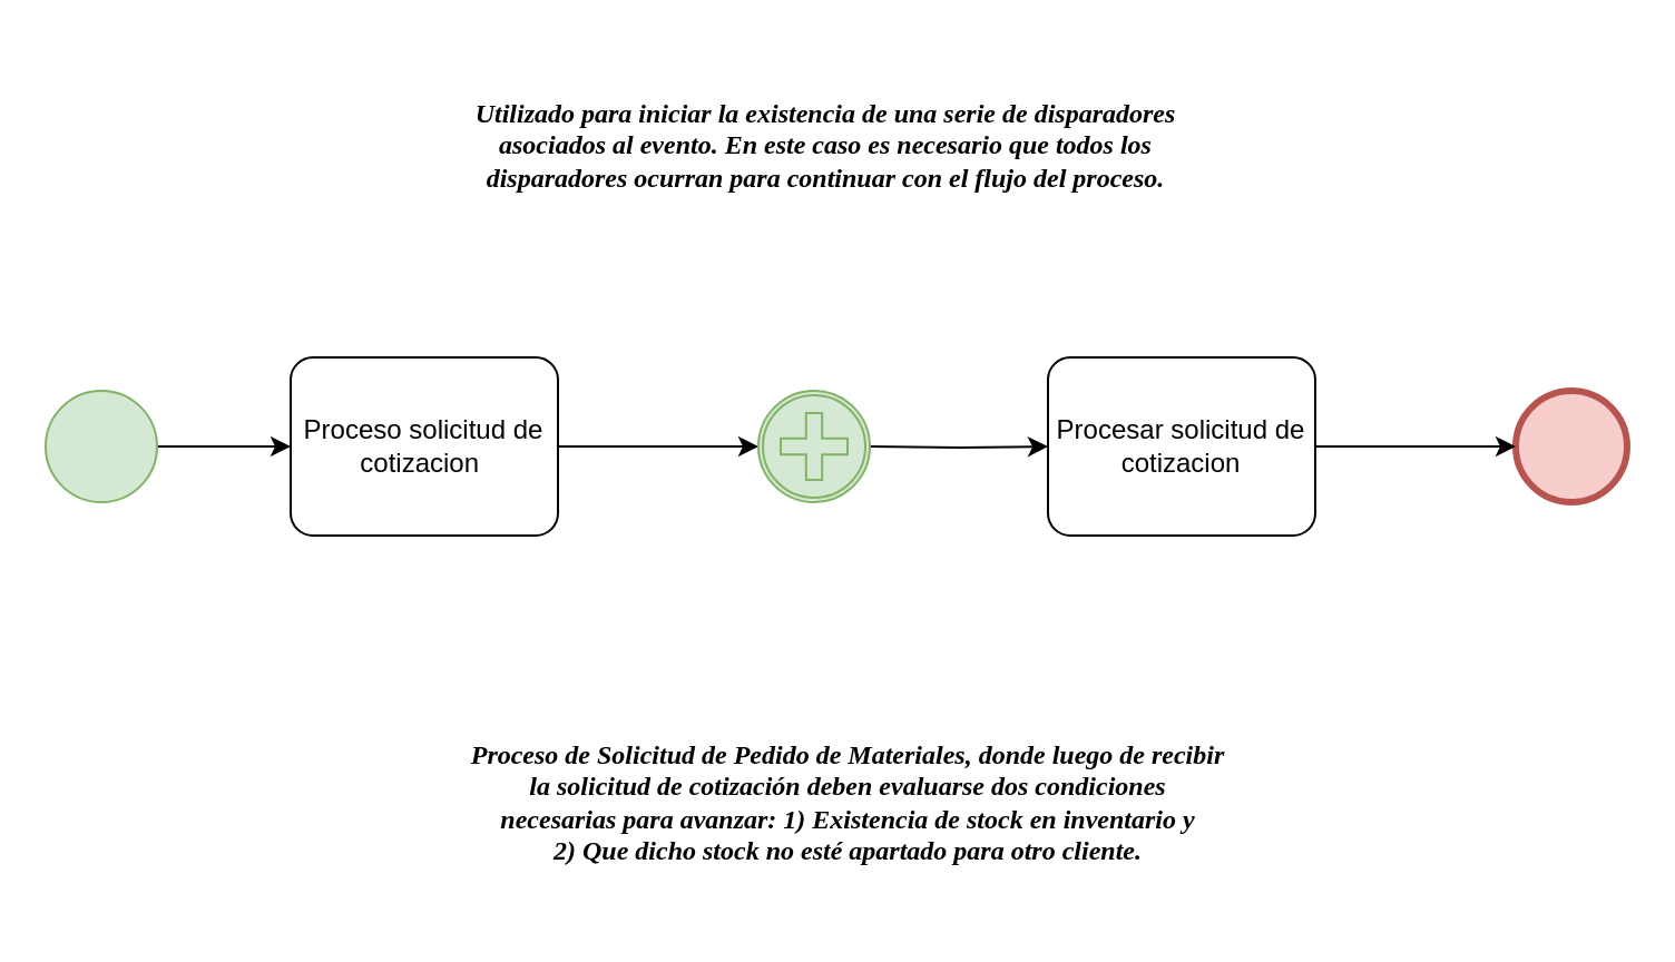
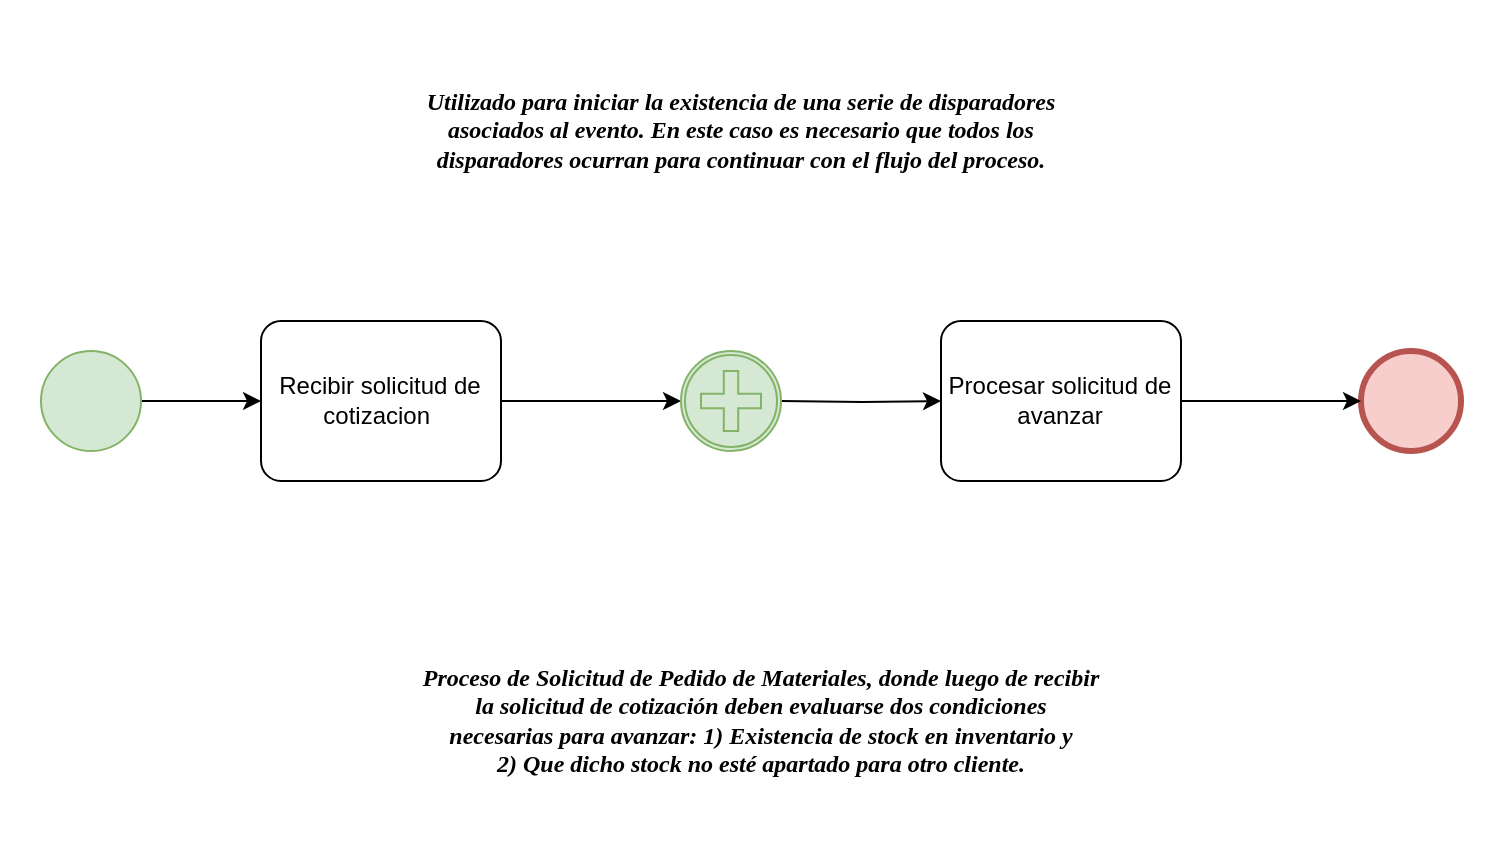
  <mxCell id="0" />
  <mxCell id="1" parent="0" />
  <mxCell id="2" value="" style="edgeStyle=orthogonalEdgeStyle;rounded=0;orthogonalLoop=1;jettySize=auto;html=1;" edge="1" parent="1" source="3" target="6"><mxGeometry relative="1" as="geometry" /></mxCell>
  <mxCell id="3" value="" style="points=[[0.145,0.145,0],[0.5,0,0],[0.855,0.145,0],[1,0.5,0],[0.855,0.855,0],[0.5,1,0],[0.145,0.855,0],[0,0.5,0]];shape=mxgraph.bpmn.event;html=1;verticalLabelPosition=bottom;labelBackgroundColor=#ffffff;verticalAlign=top;align=center;perimeter=ellipsePerimeter;outlineConnect=0;aspect=fixed;outline=standard;symbol=general;fillColor=#d5e8d4;strokeColor=#82b366;" vertex="1" parent="1"><mxGeometry x="20" y="175" width="50" height="50" as="geometry" /></mxCell>
  <mxCell id="4" value="&lt;h4&gt;&lt;i&gt;&lt;font face=&quot;Georgia&quot;&gt;Utilizado para iniciar la existencia de una serie de disparadores&lt;br&gt;asociados al evento. En este caso es necesario que todos los&lt;br&gt;disparadores ocurran para continuar con el flujo del proceso.&lt;/font&gt;&lt;/i&gt;&lt;br&gt;&lt;/h4&gt;" style="text;html=1;align=center;verticalAlign=middle;resizable=0;points=[];autosize=1;strokeColor=none;fillColor=none;" vertex="1" parent="1"><mxGeometry x="160" y="20" width="420" height="90" as="geometry" /></mxCell>
  <mxCell id="5" value="" style="edgeStyle=orthogonalEdgeStyle;rounded=0;orthogonalLoop=1;jettySize=auto;html=1;fontFamily=Georgia;" edge="1" parent="1" source="6"><mxGeometry relative="1" as="geometry"><mxPoint x="340" y="200" as="targetPoint" /></mxGeometry></mxCell>
- <mxCell id="6" value="Proceso solicitud de cotizacion " style="points=[[0.25,0,0],[0.5,0,0],[0.75,0,0],[1,0.25,0],[1,0.5,0],[1,0.75,0],[0.75,1,0],[0.5,1,0],[0.25,1,0],[0,0.75,0],[0,0.5,0],[0,0.25,0]];shape=mxgraph.bpmn.task;whiteSpace=wrap;rectStyle=rounded;size=10;taskMarker=abstract;" vertex="1" parent="1"><mxGeometry x="130" y="160" width="120" height="80" as="geometry" /></mxCell>
+ <mxCell id="6" value="Recibir solicitud de cotizacion " style="points=[[0.25,0,0],[0.5,0,0],[0.75,0,0],[1,0.25,0],[1,0.5,0],[1,0.75,0],[0.75,1,0],[0.5,1,0],[0.25,1,0],[0,0.75,0],[0,0.5,0],[0,0.25,0]];shape=mxgraph.bpmn.task;whiteSpace=wrap;rectStyle=rounded;size=10;taskMarker=abstract;" vertex="1" parent="1"><mxGeometry x="130" y="160" width="120" height="80" as="geometry" /></mxCell>
  <mxCell id="7" value="" style="points=[[0.145,0.145,0],[0.5,0,0],[0.855,0.145,0],[1,0.5,0],[0.855,0.855,0],[0.5,1,0],[0.145,0.855,0],[0,0.5,0]];shape=mxgraph.bpmn.event;html=1;verticalLabelPosition=bottom;labelBackgroundColor=#ffffff;verticalAlign=top;align=center;perimeter=ellipsePerimeter;outlineConnect=0;aspect=fixed;outline=end;symbol=terminate2;fillColor=#f8cecc;strokeColor=#b85450;" vertex="1" parent="1"><mxGeometry x="680" y="175" width="50" height="50" as="geometry" /></mxCell>
  <mxCell id="8" value="&lt;h4&gt;&lt;font face=&quot;Georgia&quot;&gt;&lt;i&gt;Proceso de Solicitud de Pedido de Materiales, donde luego de recibir&lt;br&gt;la solicitud de cotización deben evaluarse dos condiciones&lt;br&gt;necesarias para avanzar: 1) Existencia de stock en inventario y&lt;br&gt;2) Que dicho stock no esté apartado para otro cliente.&lt;/i&gt;&lt;/font&gt;&lt;br&gt;&lt;/h4&gt;" style="text;html=1;align=center;verticalAlign=middle;resizable=0;points=[];autosize=1;strokeColor=none;fillColor=none;" vertex="1" parent="1"><mxGeometry x="155" y="310" width="450" height="100" as="geometry" /></mxCell>
  <mxCell id="9" value="" style="edgeStyle=orthogonalEdgeStyle;rounded=0;orthogonalLoop=1;jettySize=auto;html=1;fontFamily=Georgia;" edge="1" parent="1" source="10" target="7"><mxGeometry relative="1" as="geometry" /></mxCell>
- <mxCell id="10" value="Procesar solicitud de cotizacion" style="points=[[0.25,0,0],[0.5,0,0],[0.75,0,0],[1,0.25,0],[1,0.5,0],[1,0.75,0],[0.75,1,0],[0.5,1,0],[0.25,1,0],[0,0.75,0],[0,0.5,0],[0,0.25,0]];shape=mxgraph.bpmn.task;whiteSpace=wrap;rectStyle=rounded;size=10;taskMarker=abstract;" vertex="1" parent="1"><mxGeometry x="470" y="160" width="120" height="80" as="geometry" /></mxCell>
+ <mxCell id="10" value="Procesar solicitud de avanzar" style="points=[[0.25,0,0],[0.5,0,0],[0.75,0,0],[1,0.25,0],[1,0.5,0],[1,0.75,0],[0.75,1,0],[0.5,1,0],[0.25,1,0],[0,0.75,0],[0,0.5,0],[0,0.25,0]];shape=mxgraph.bpmn.task;whiteSpace=wrap;rectStyle=rounded;size=10;taskMarker=abstract;" vertex="1" parent="1"><mxGeometry x="470" y="160" width="120" height="80" as="geometry" /></mxCell>
  <mxCell id="11" value="" style="edgeStyle=orthogonalEdgeStyle;rounded=0;orthogonalLoop=1;jettySize=auto;html=1;fontFamily=Georgia;" edge="1" parent="1" target="10"><mxGeometry relative="1" as="geometry"><mxPoint x="390" y="200" as="sourcePoint" /></mxGeometry></mxCell>
  <mxCell id="12" value="" style="points=[[0.145,0.145,0],[0.5,0,0],[0.855,0.145,0],[1,0.5,0],[0.855,0.855,0],[0.5,1,0],[0.145,0.855,0],[0,0.5,0]];shape=mxgraph.bpmn.event;html=1;verticalLabelPosition=bottom;labelBackgroundColor=#ffffff;verticalAlign=top;align=center;perimeter=ellipsePerimeter;outlineConnect=0;aspect=fixed;outline=catching;symbol=parallelMultiple;fontFamily=Georgia;fillColor=#d5e8d4;strokeColor=#82b366;" vertex="1" parent="1"><mxGeometry x="340" y="175" width="50" height="50" as="geometry" /></mxCell>
